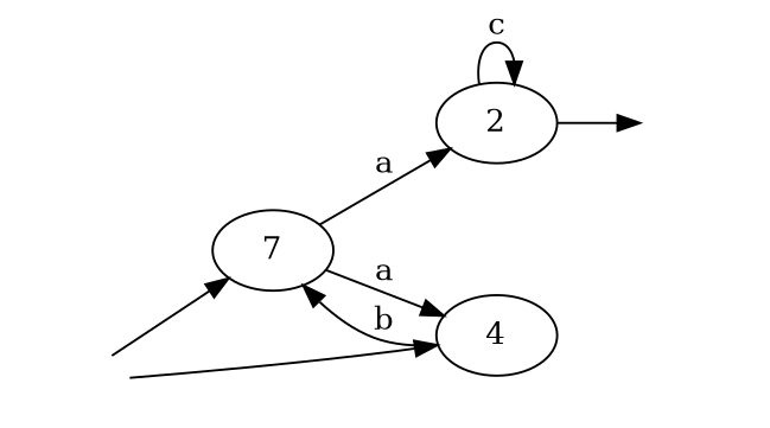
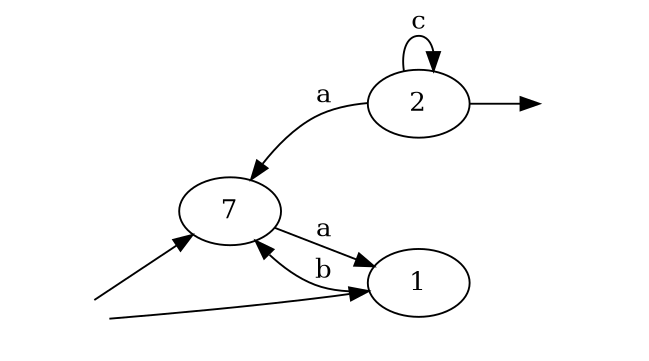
  digraph {
    rankdir=LR
    I [height=0 style=invis]
    n2 [label=7]
-   1 [label=4]
+   1
    2
    F [height=0 style=invis]
    I -> n2
    I -> 1
    n2 -> 1 [label=a]
-   n2 -> 2 [label=a]
+   2 -> n2 [label=a]
    1 -> n2 [label=b]
    2 -> 2 [label=c]
    2 -> F
  }
